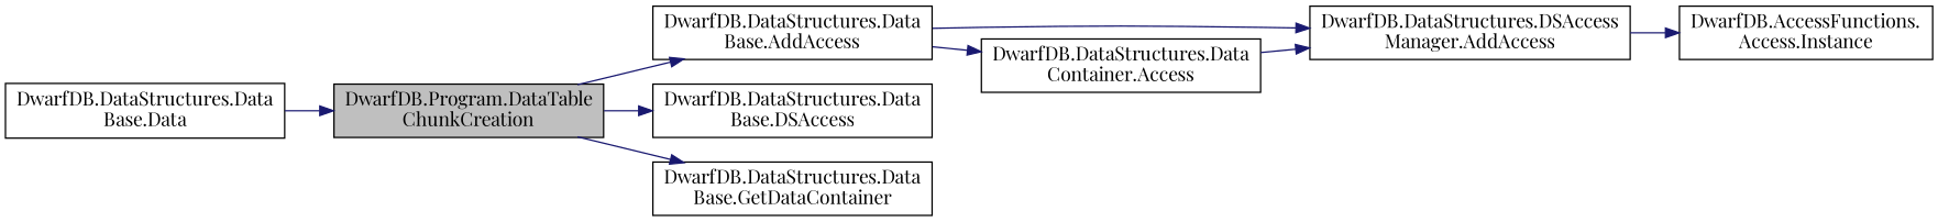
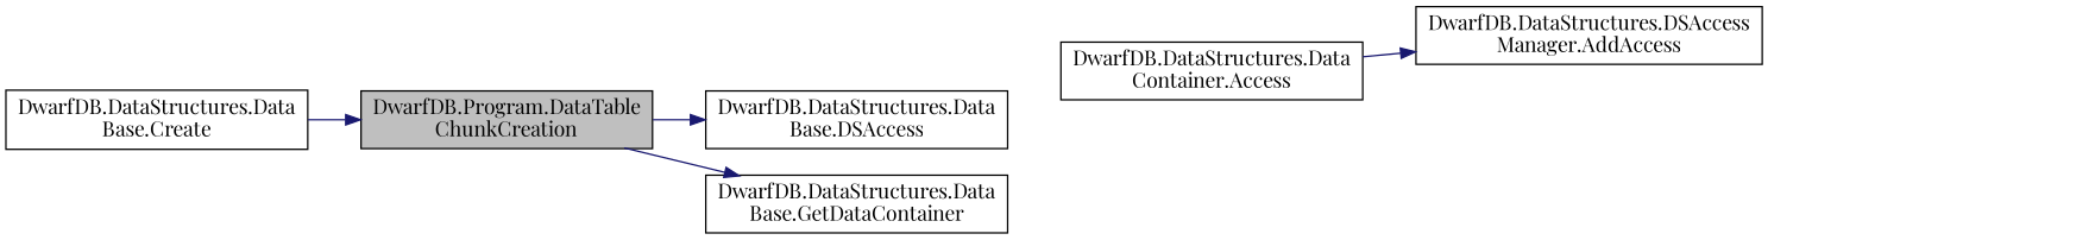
  digraph {
    fontname="Playfair Display"
    rankdir=LR
    node [color=black fillcolor=white fontname="Playfair Display" fontsize=14 shape=record style=filled]
    edge [color=midnightblue fontname="Playfair Display" fontsize=14 labelfontname=Helvetica labelfontsize=14 style=solid]
    n1 [fillcolor=grey75 fontcolor=black height=0.2 label="DwarfDB.Program.DataTable\lChunkCreation" width=0.4]
-   n2 [height=0.2 label="DwarfDB.DataStructures.Data\lBase.AddAccess" width=0.4]
    n3 [height=0.2 label="DwarfDB.DataStructures.Data\lBase.DSAccess" width=0.4]
    n4 [height=0.2 label="DwarfDB.DataStructures.Data\lBase.GetDataContainer" width=0.4]
-   n5 [height=0.2 label="DwarfDB.DataStructures.Data\lBase.Data" width=0.4]
+   n5 [height=0.2 label="DwarfDB.DataStructures.Data\lBase.Create" width=0.4]
    n6 [height=0.2 label="DwarfDB.DataStructures.DSAccess\lManager.AddAccess" width=0.4]
    n7 [height=0.2 label="DwarfDB.DataStructures.Data\lContainer.Access" width=0.4]
-   n8 [height=0.2 label="DwarfDB.AccessFunctions.\lAccess.Instance" width=0.4]
-   n1 -> n2
    n1 -> n3
    n1 -> n4
-   n2 -> n6
-   n2 -> n7
    n5 -> n1
-   n6 -> n8
    n7 -> n6
  }
